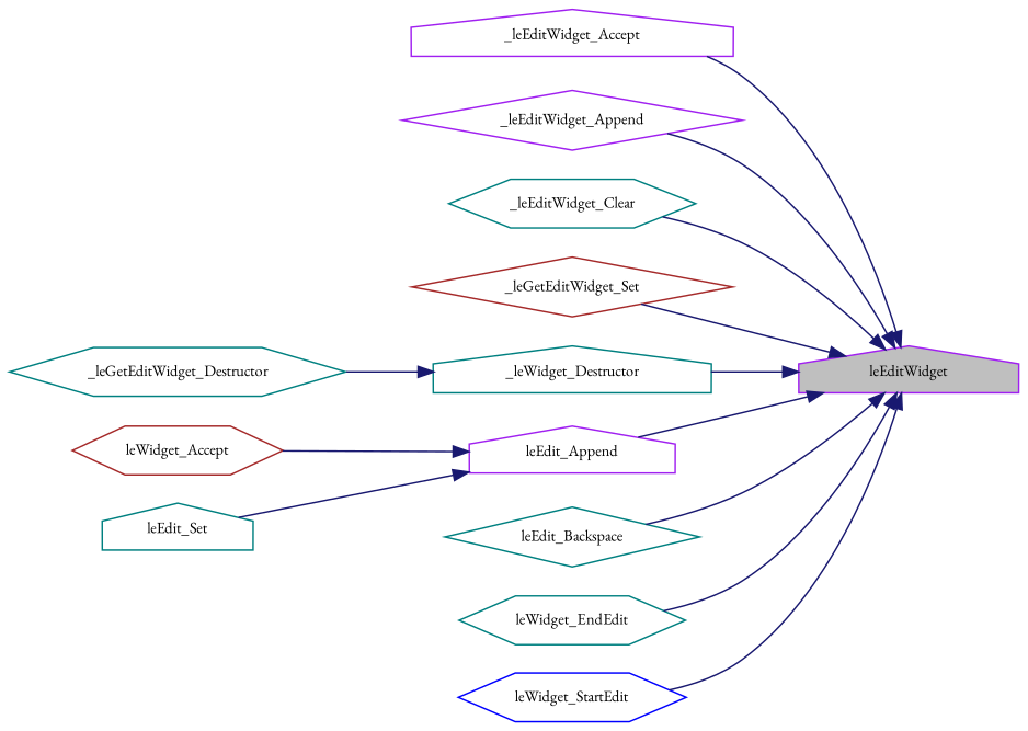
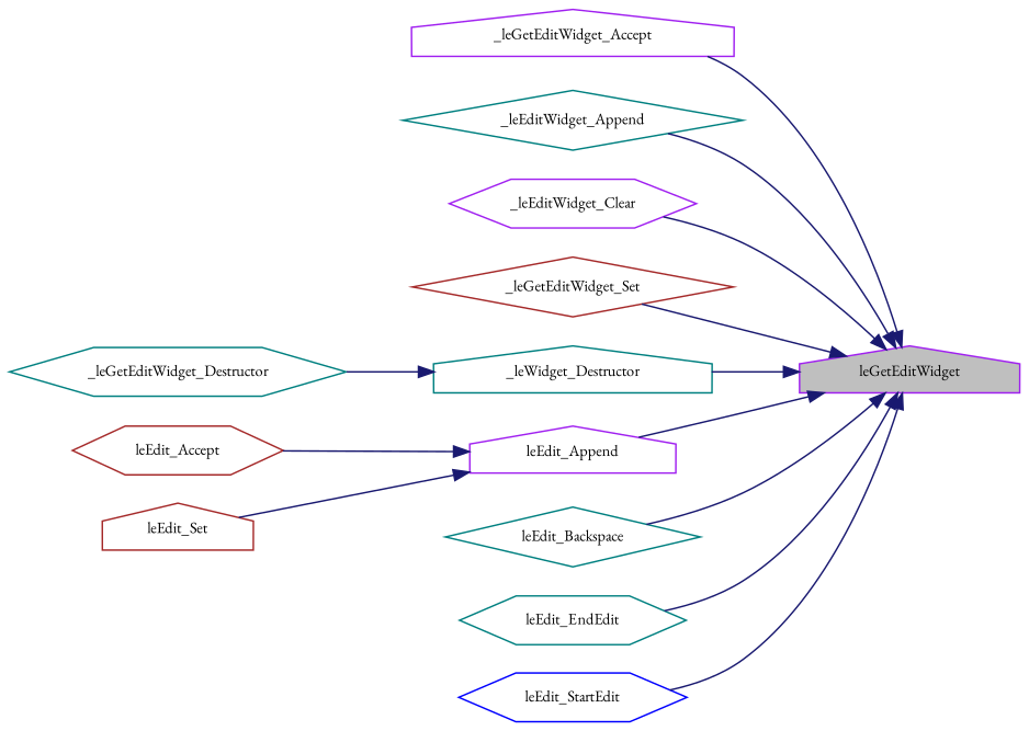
  digraph {
    fontname="EB Garamond"
    rankdir=RL
    node [color=teal fillcolor=white fontname="EB Garamond" fontsize=10 shape=house style=filled]
    edge [color=midnightblue dir=back fontname="EB Garamond" fontsize=10 labelfontname=Helvetica labelfontsize=10 style=solid]
-   n1 [color=purple fillcolor=grey75 fontcolor=black height=0.2 label=leEditWidget width=0.4]
-   n2 [color=purple height=0.2 label=_leEditWidget_Accept width=0.4]
-   n3 [color=purple height=0.2 label=_leEditWidget_Append shape=diamond width=0.4]
-   n4 [height=0.2 label=_leEditWidget_Clear shape=hexagon width=0.4]
+   n1 [color=purple fillcolor=grey75 fontcolor=black height=0.2 label=leGetEditWidget width=0.4]
+   n2 [color=purple height=0.2 label=_leGetEditWidget_Accept width=0.4]
+   n3 [height=0.2 label=_leEditWidget_Append shape=diamond width=0.4]
+   n4 [color=purple height=0.2 label=_leEditWidget_Clear shape=hexagon width=0.4]
    n5 [color=brown height=0.2 label=_leGetEditWidget_Set shape=diamond width=0.4]
    n6 [height=0.2 label=_leWidget_Destructor width=0.4]
    n7 [color=purple height=0.2 label=leEdit_Append width=0.4]
    n8 [height=0.2 label=leEdit_Backspace shape=diamond width=0.4]
-   n9 [height=0.2 label=leWidget_EndEdit shape=hexagon width=0.4]
-   n10 [color=blue height=0.2 label=leWidget_StartEdit shape=hexagon width=0.4]
+   n9 [height=0.2 label=leEdit_EndEdit shape=hexagon width=0.4]
+   n10 [color=blue height=0.2 label=leEdit_StartEdit shape=hexagon width=0.4]
    n11 [height=0.2 label=_leGetEditWidget_Destructor shape=hexagon width=0.4]
-   n12 [color=brown height=0.2 label=leWidget_Accept shape=hexagon width=0.4]
-   n13 [height=0.2 label=leEdit_Set width=0.4]
+   n12 [color=brown height=0.2 label=leEdit_Accept shape=hexagon width=0.4]
+   n13 [color=brown height=0.2 label=leEdit_Set width=0.4]
    n1 -> n2
    n1 -> n3
    n1 -> n4
    n1 -> n5
    n1 -> n6
    n1 -> n7
    n1 -> n8
    n1 -> n9
    n1 -> n10
    n6 -> n11
    n7 -> n12
    n7 -> n13
  }
